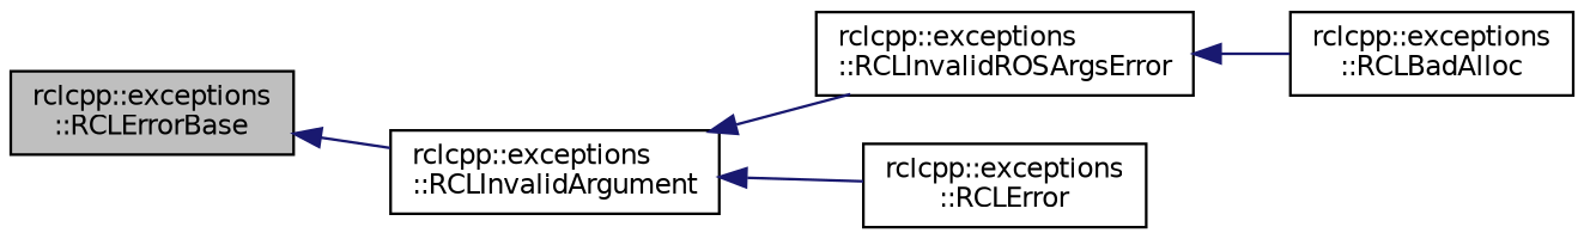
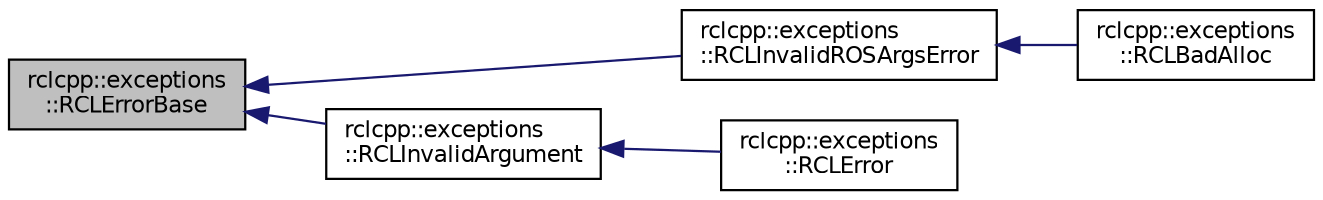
  digraph {
    rankdir=LR
    node [color=black fillcolor=white fontname=Helvetica fontsize=10 shape=record style=filled]
    edge [color=midnightblue dir=back fontname=Helvetica fontsize=10 labelfontname=Helvetica labelfontsize=10 style=solid]
    n1 [fillcolor=grey75 fontcolor=black height=0.2 label="rclcpp::exceptions\l::RCLErrorBase" width=0.4]
    n2 [height=0.2 label="rclcpp::exceptions\l::RCLInvalidArgument" width=0.4]
    n3 [height=0.2 label="rclcpp::exceptions\l::RCLInvalidROSArgsError" width=0.4]
    n4 [height=0.2 label="rclcpp::exceptions\l::RCLBadAlloc" width=0.4]
    n5 [height=0.2 label="rclcpp::exceptions\l::RCLError" width=0.4]
    n1 -> n2
-   n2 -> n3
+   n1 -> n3
    n2 -> n5
    n3 -> n4
  }
